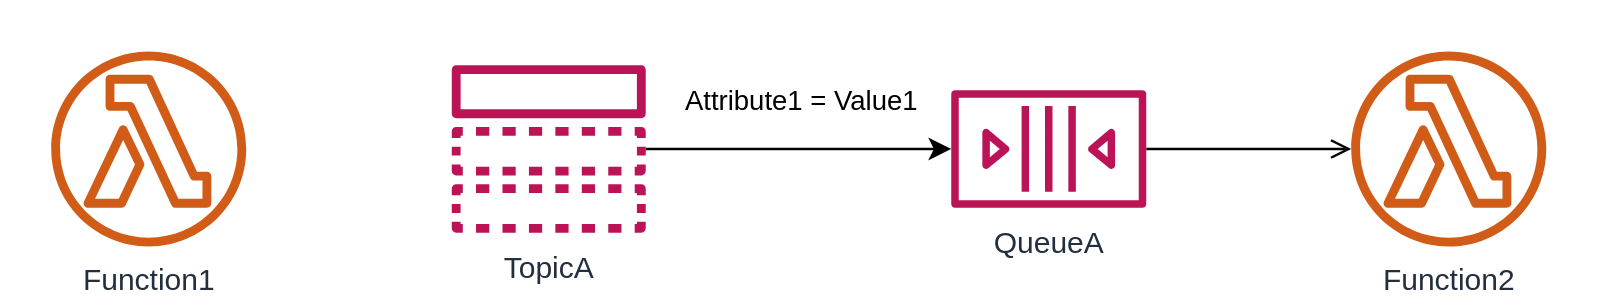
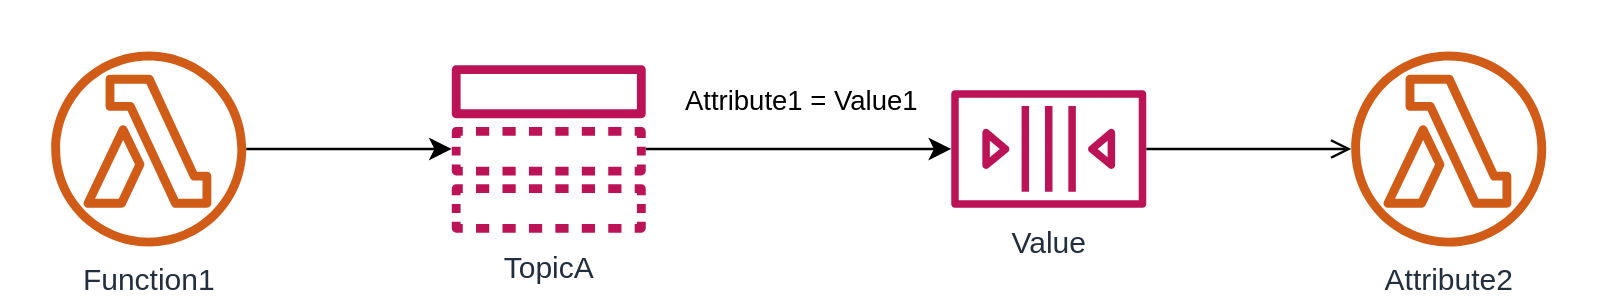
  <mxCell id="0" />
  <mxCell id="1" parent="0" />
+ <mxCell id="2" style="edgeStyle=orthogonalEdgeStyle;rounded=0;orthogonalLoop=1;jettySize=auto;html=1;" parent="1" source="3" target="5" edge="1"><mxGeometry relative="1" as="geometry" /></mxCell>
  <mxCell id="3" value="Function1" style="outlineConnect=0;fontColor=#232F3E;gradientColor=none;fillColor=#D05C17;strokeColor=none;dashed=0;verticalLabelPosition=bottom;verticalAlign=top;align=center;html=1;fontSize=12;fontStyle=0;aspect=fixed;pointerEvents=1;shape=mxgraph.aws4.lambda_function;" parent="1" vertex="1"><mxGeometry x="20" y="20" width="78" height="78" as="geometry" /></mxCell>
  <mxCell id="4" value="Attribute1 = Value1" style="edgeStyle=orthogonalEdgeStyle;rounded=0;orthogonalLoop=1;jettySize=auto;html=1;" parent="1" source="5" target="7" edge="1"><mxGeometry x="0.018" y="19" relative="1" as="geometry"><mxPoint as="offset" /></mxGeometry></mxCell>
  <mxCell id="5" value="TopicA" style="outlineConnect=0;fontColor=#232F3E;gradientColor=none;fillColor=#BC1356;strokeColor=none;dashed=0;verticalLabelPosition=bottom;verticalAlign=top;align=center;html=1;fontSize=12;fontStyle=0;aspect=fixed;pointerEvents=1;shape=mxgraph.aws4.topic;" parent="1" vertex="1"><mxGeometry x="180" y="25.5" width="78" height="67" as="geometry" /></mxCell>
  <mxCell id="6" style="edgeStyle=orthogonalEdgeStyle;rounded=0;orthogonalLoop=1;jettySize=auto;html=1;endArrow=open;" parent="1" source="7" target="8" edge="1"><mxGeometry relative="1" as="geometry" /></mxCell>
- <mxCell id="7" value="QueueA" style="outlineConnect=0;fontColor=#232F3E;gradientColor=none;fillColor=#BC1356;strokeColor=none;dashed=0;verticalLabelPosition=bottom;verticalAlign=top;align=center;html=1;fontSize=12;fontStyle=0;aspect=fixed;pointerEvents=1;shape=mxgraph.aws4.queue;" parent="1" vertex="1"><mxGeometry x="380" y="35.5" width="78" height="47" as="geometry" /></mxCell>
- <mxCell id="8" value="Function2" style="outlineConnect=0;fontColor=#232F3E;gradientColor=none;fillColor=#D05C17;strokeColor=none;dashed=0;verticalLabelPosition=bottom;verticalAlign=top;align=center;html=1;fontSize=12;fontStyle=0;aspect=fixed;pointerEvents=1;shape=mxgraph.aws4.lambda_function;" parent="1" vertex="1"><mxGeometry x="540" y="20" width="78" height="78" as="geometry" /></mxCell>
+ <mxCell id="7" value="Value" style="outlineConnect=0;fontColor=#232F3E;gradientColor=none;fillColor=#BC1356;strokeColor=none;dashed=0;verticalLabelPosition=bottom;verticalAlign=top;align=center;html=1;fontSize=12;fontStyle=0;aspect=fixed;pointerEvents=1;shape=mxgraph.aws4.queue;" parent="1" vertex="1"><mxGeometry x="380" y="35.5" width="78" height="47" as="geometry" /></mxCell>
+ <mxCell id="8" value="Attribute2" style="outlineConnect=0;fontColor=#232F3E;gradientColor=none;fillColor=#D05C17;strokeColor=none;dashed=0;verticalLabelPosition=bottom;verticalAlign=top;align=center;html=1;fontSize=12;fontStyle=0;aspect=fixed;pointerEvents=1;shape=mxgraph.aws4.lambda_function;" parent="1" vertex="1"><mxGeometry x="540" y="20" width="78" height="78" as="geometry" /></mxCell>
